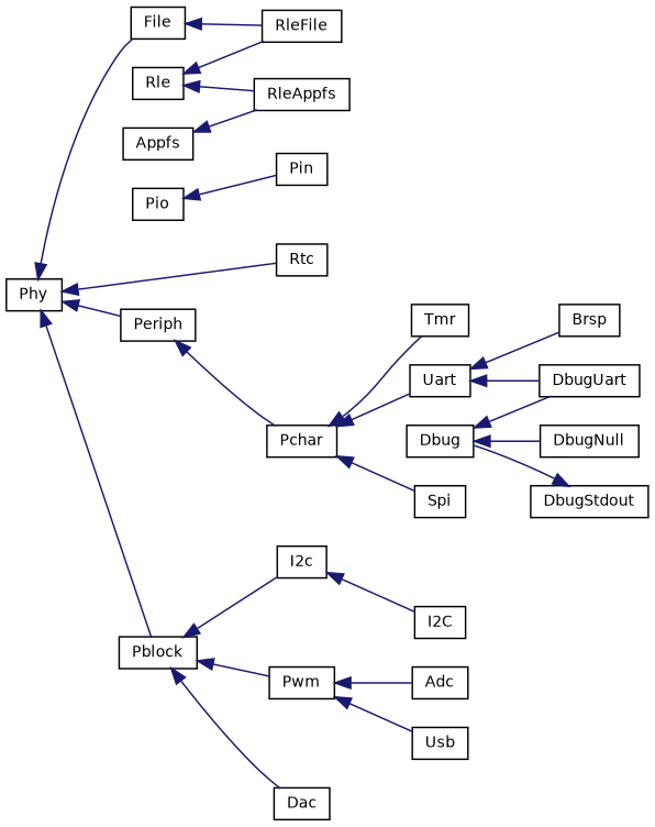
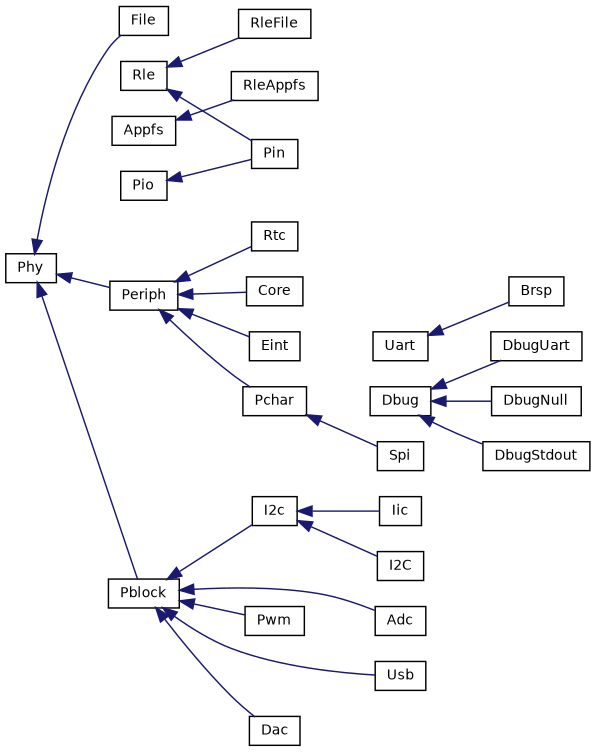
  digraph {
    rankdir=LR
    node [color=black fontname=Helvetica fontsize=10 shape=record]
    edge [color=midnightblue dir=back fontname=Helvetica fontsize=10 labelfontname=Helvetica labelfontsize=10 style=solid]
    n1 [height=0.2 label=Appfs width=0.4]
    n2 [height=0.2 label=RleAppfs width=0.4]
    n3 [height=0.2 label=Dbug width=0.4]
    n4 [height=0.2 label=DbugNull width=0.4]
    n5 [height=0.2 label=DbugStdout width=0.4]
    n6 [height=0.2 label=DbugUart width=0.4]
    n7 [height=0.2 label=Phy width=0.4]
    n8 [height=0.2 label=File width=0.4]
    n9 [height=0.2 label=Periph width=0.4]
    n10 [height=0.2 label=Pblock width=0.4]
    n11 [height=0.2 label=RleFile width=0.4]
+   n12 [height=0.2 label=Core width=0.4]
+   n13 [height=0.2 label=Eint width=0.4]
    n14 [height=0.2 label=Pchar width=0.4]
    n15 [height=0.2 label=Rtc width=0.4]
    n16 [height=0.2 label=Adc width=0.4]
    n17 [height=0.2 label=Dac width=0.4]
    n18 [height=0.2 label=I2c width=0.4]
    n19 [height=0.2 label=Pwm width=0.4]
    n20 [height=0.2 label=Usb width=0.4]
    n21 [height=0.2 label=Spi width=0.4]
-   n22 [height=0.2 label=Tmr width=0.4]
    n23 [height=0.2 label=Uart width=0.4]
    n24 [height=0.2 label=Pio width=0.4]
    n25 [height=0.2 label=Pin width=0.4]
    n26 [height=0.2 label=I2C width=0.4]
+   n27 [height=0.2 label=Iic width=0.4]
    n28 [height=0.2 label=Brsp width=0.4]
    n29 [height=0.2 label=Rle width=0.4]
    n1 -> n2
    n3 -> n4
-   n5 -> n3
+   n3 -> n5
    n3 -> n6
    n7 -> n8
    n7 -> n9
    n7 -> n10
-   n8 -> n11
+   n9 -> n12
+   n9 -> n13
    n9 -> n14
-   n7 -> n15
-   n19 -> n16
+   n9 -> n15
+   n10 -> n16
    n10 -> n17
    n10 -> n18
    n10 -> n19
-   n19 -> n20
+   n10 -> n20
    n14 -> n21
-   n14 -> n22
-   n14 -> n23
    n18 -> n26
-   n23 -> n6
+   n18 -> n27
    n23 -> n28
    n24 -> n25
-   n29 -> n2
+   n29 -> n25
    n29 -> n11
  }
